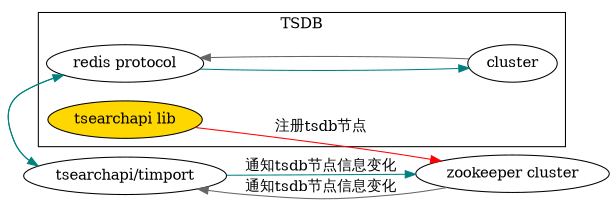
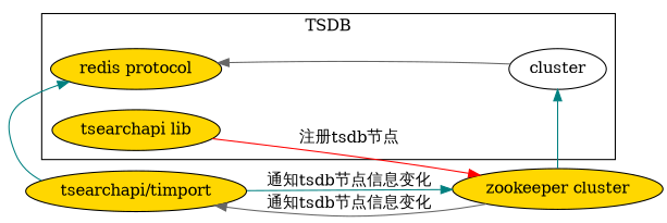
  digraph {
    rankdir=LR
    node [fillcolor=white style=filled]
    edge [color=teal]
-   n1 [label="redis protocol"]
+   n1 [fillcolor=gold label="redis protocol"]
    n2 [label=cluster]
    n3 [fillcolor=gold label="tsearchapi lib"]
-   n4 [label="tsearchapi/timport"]
-   n5 [label="zookeeper cluster"]
+   n4 [fillcolor=gold label="tsearchapi/timport"]
+   n5 [fillcolor=gold label="zookeeper cluster"]
    subgraph cluster_1 {
      label=TSDB
      n1
      n2
      n3
    }
-   n1 -> n2
-   n1 -> n4
+   n5 -> n2
    n2 -> n1 [color=gray40]
    n3 -> n5 [color=red label="注册tsdb节点"]
    n4 -> n1
    n4 -> n5 [label="通知tsdb节点信息变化"]
    n5 -> n4 [color=gray40 label="通知tsdb节点信息变化"]
  }
